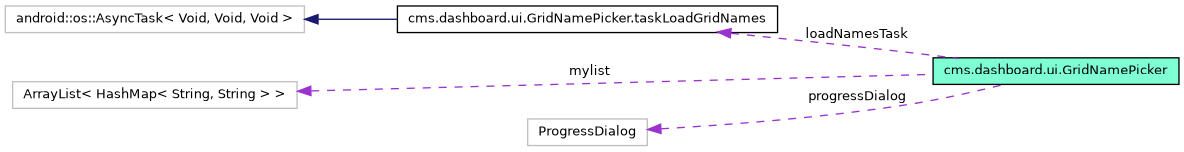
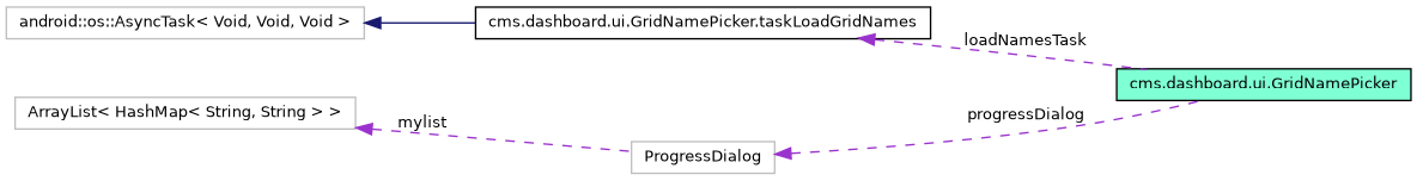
  digraph {
    rankdir=LR
    node [color=grey75 fillcolor=white fontname=Helvetica fontsize=10 shape=record style=filled]
    edge [color=darkorchid3 dir=back fontname=Helvetica fontsize=10 labelfontname=Helvetica labelfontsize=10 style=dashed]
    n1 [color=black fillcolor=aquamarine fontcolor=black height=0.2 label="cms.dashboard.ui.GridNamePicker" width=0.4]
    n2 [color=black height=0.2 label="cms.dashboard.ui.GridNamePicker.taskLoadGridNames" width=0.4]
    n3 [height=0.2 label="android::os::AsyncTask\< Void, Void, Void \>" width=0.4]
    n4 [height=0.2 label="ArrayList\< HashMap\< String, String \> \>" width=0.4]
    n5 [height=0.2 label=ProgressDialog width=0.4]
    n2 -> n1 [label=" loadNamesTask"]
    n3 -> n2 [color=midnightblue style=solid]
-   n4 -> n1 [label=" mylist"]
+   n4 -> n5 [label=" mylist"]
    n5 -> n1 [label=" progressDialog"]
  }
